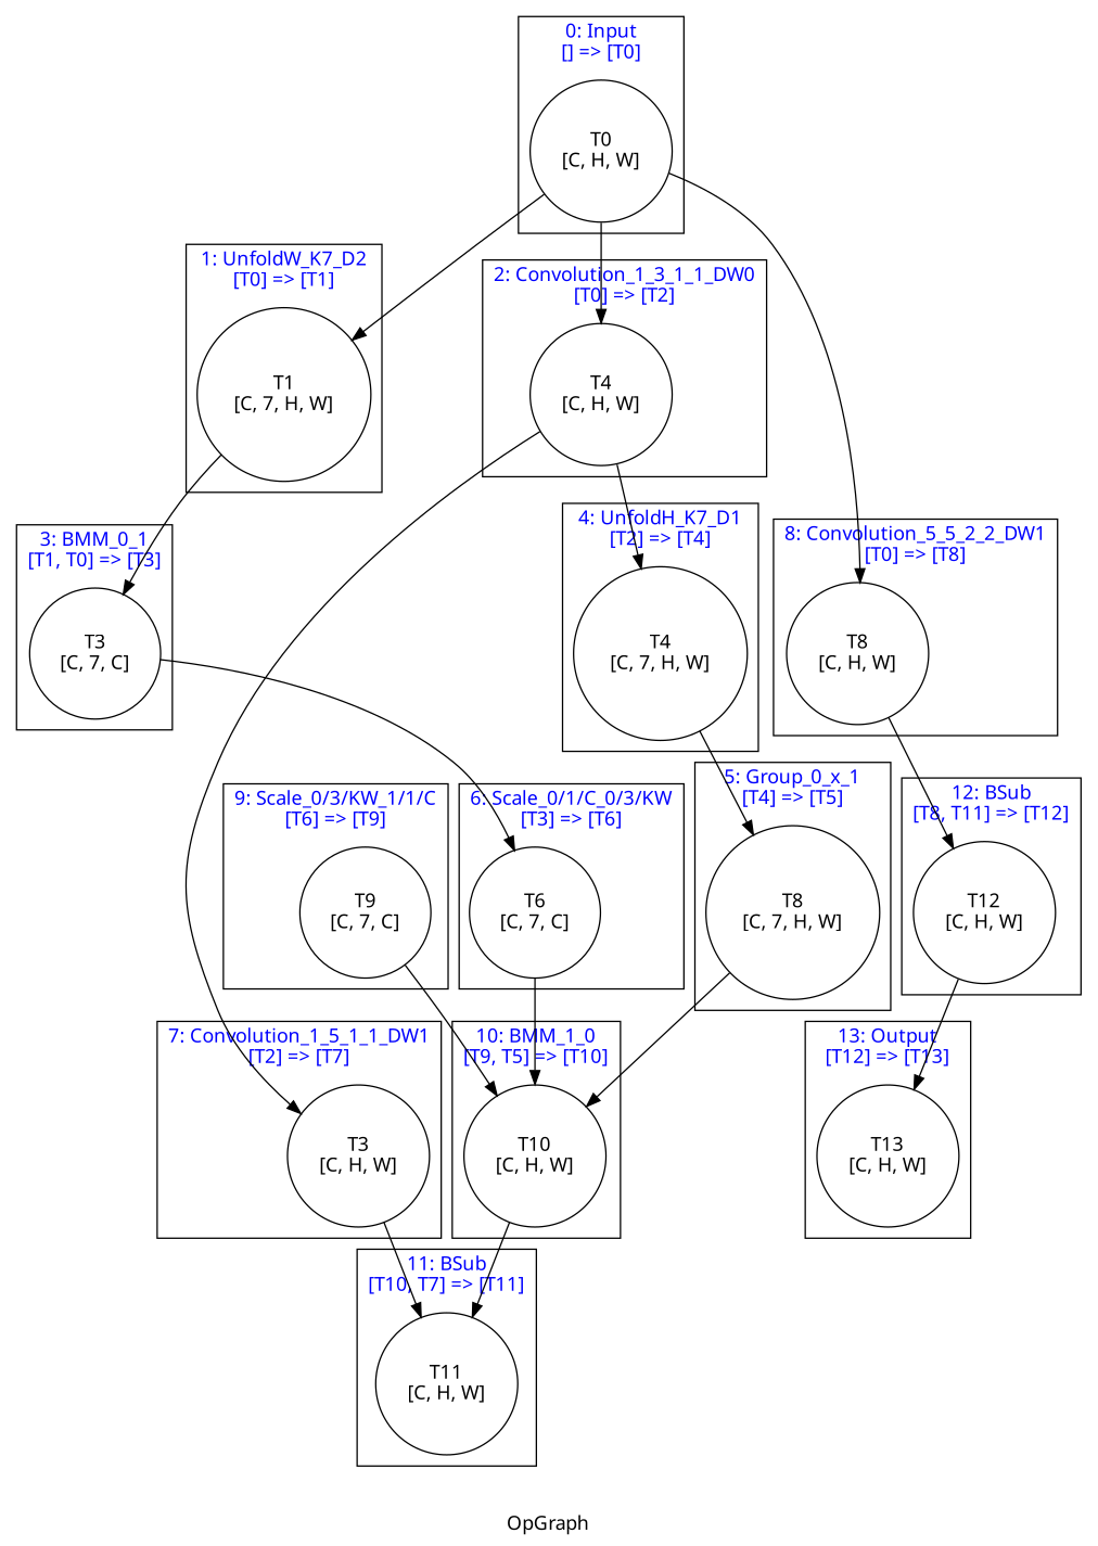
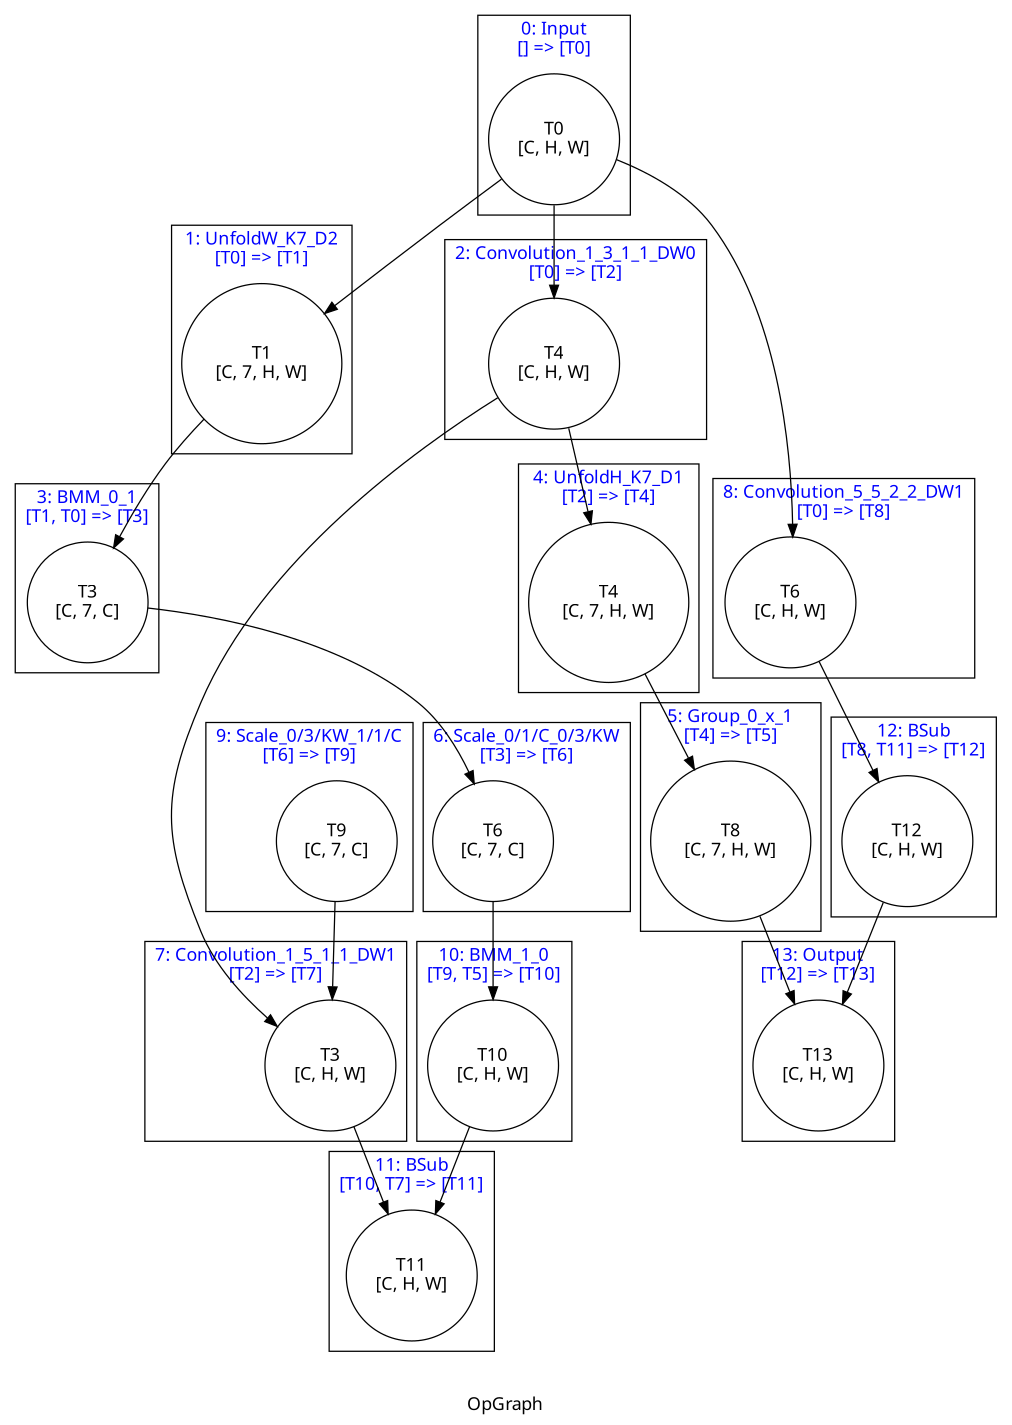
  digraph {
    fontname=Graphik
    label=OpGraph
    node [color=black fontname=Graphik shape=circle]
    n1 [label="T3\n[C, 7, C]"]
    n2 [label="T0\n[C, H, W]"]
    n3 [label="T1\n[C, 7, H, W]"]
    n4 [label="T4\n[C, H, W]"]
    n5 [label="T4\n[C, 7, H, W]"]
    n6 [label="T8\n[C, 7, H, W]"]
    n7 [label="T6\n[C, 7, C]"]
    n8 [label="T3\n[C, H, W]"]
-   n9 [label="T8\n[C, H, W]"]
+   n9 [label="T6\n[C, H, W]"]
    n10 [label="T9\n[C, 7, C]"]
    n11 [label="T10\n[C, H, W]"]
    n12 [label="T11\n[C, H, W]"]
    n13 [label="T12\n[C, H, W]"]
    n14 [label="T13\n[C, H, W]"]
    subgraph cluster_1 {
      fontcolor=blue
      label="3: BMM_0_1\n[T1, T0] => [T3]"
      n1
    }
    subgraph sub_2 {
      n1
      n2
      n3
      n4
      n5
      n6
      n7
      n8
      n9
      n10
      n11
      n12
      n13
      n14
    }
    subgraph cluster_3 {
      fontcolor=blue
      label="0: Input\n[] => [T0]"
      n2
    }
    subgraph cluster_4 {
      fontcolor=blue
      label="1: UnfoldW_K7_D2\n[T0] => [T1]"
      n3
    }
    subgraph cluster_5 {
      fontcolor=blue
      label="2: Convolution_1_3_1_1_DW0\n[T0] => [T2]"
      n4
    }
    subgraph cluster_6 {
      fontcolor=blue
      label="4: UnfoldH_K7_D1\n[T2] => [T4]"
      n5
    }
    subgraph cluster_7 {
      fontcolor=blue
      label="5: Group_0_x_1\n[T4] => [T5]"
      n6
    }
    subgraph cluster_8 {
      fontcolor=blue
      label="6: Scale_0/1/C_0/3/KW\n[T3] => [T6]"
      n7
    }
    subgraph cluster_9 {
      fontcolor=blue
      label="7: Convolution_1_5_1_1_DW1\n[T2] => [T7]"
      n8
    }
    subgraph cluster_10 {
      fontcolor=blue
      label="8: Convolution_5_5_2_2_DW1\n[T0] => [T8]"
      n9
    }
    subgraph cluster_11 {
      fontcolor=blue
      label="9: Scale_0/3/KW_1/1/C\n[T6] => [T9]"
      n10
    }
    subgraph cluster_12 {
      fontcolor=blue
      label="10: BMM_1_0\n[T9, T5] => [T10]"
      n11
    }
    subgraph cluster_13 {
      fontcolor=blue
      label="11: BSub\n[T10, T7] => [T11]"
      n12
    }
    subgraph cluster_14 {
      fontcolor=blue
      label="12: BSub\n[T8, T11] => [T12]"
      n13
    }
    subgraph cluster_15 {
      fontcolor=blue
      label="13: Output\n[T12] => [T13]"
      n14
    }
    n1 -> n7
    n2 -> n3
    n2 -> n4
    n2 -> n9
    n3 -> n1
    n4 -> n5
    n4 -> n8
    n5 -> n6
-   n6 -> n11
+   n6 -> n14
    n7 -> n11
    n8 -> n12
    n9 -> n13
-   n10 -> n11
+   n10 -> n8
    n11 -> n12
    n13 -> n14
  }
